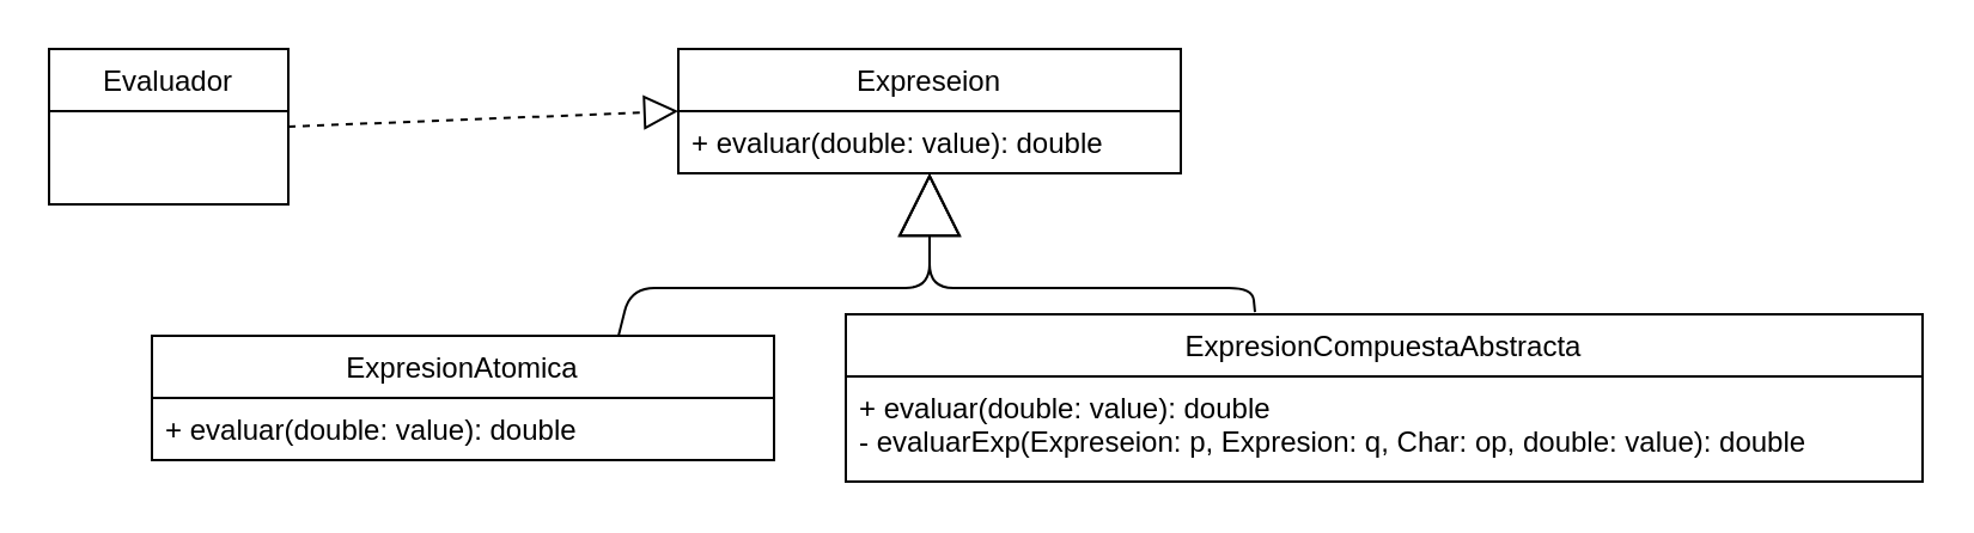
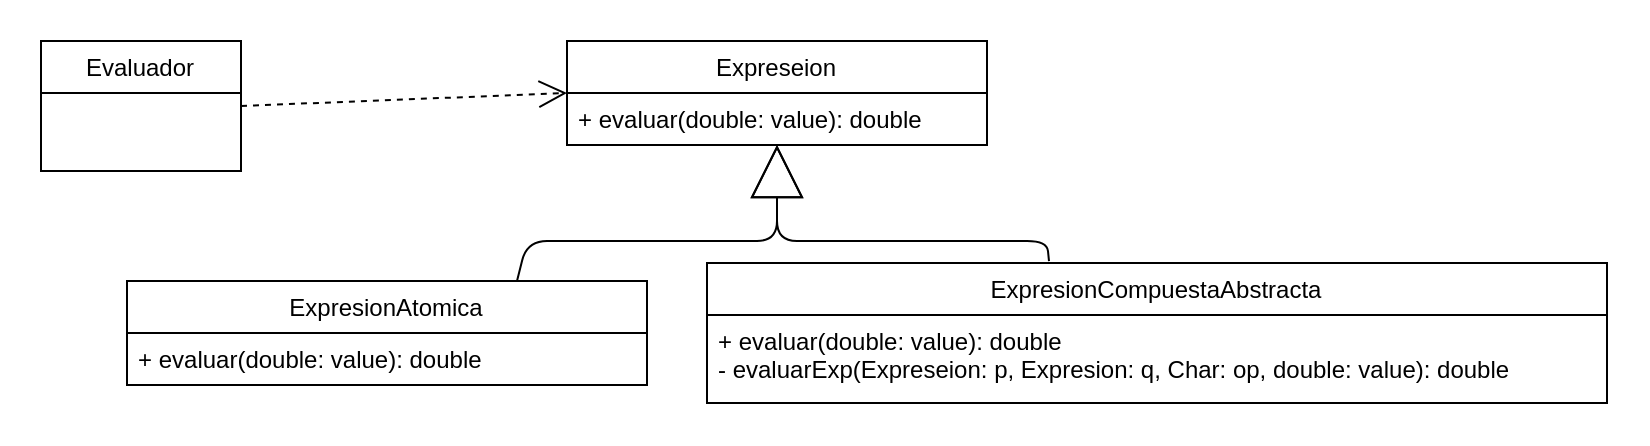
  <mxCell id="0" />
  <mxCell id="1" parent="0" />
  <mxCell id="2" value="Evaluador" style="swimlane;fontStyle=0;childLayout=stackLayout;horizontal=1;startSize=26;fillColor=none;horizontalStack=0;resizeParent=1;resizeParentMax=0;resizeLast=0;collapsible=1;marginBottom=0;" parent="1" vertex="1"><mxGeometry x="20" y="20" width="100" height="65" as="geometry" /></mxCell>
  <mxCell id="3" value="Expreseion" style="swimlane;fontStyle=0;childLayout=stackLayout;horizontal=1;startSize=26;fillColor=none;horizontalStack=0;resizeParent=1;resizeParentMax=0;resizeLast=0;collapsible=1;marginBottom=0;" parent="1" vertex="1"><mxGeometry x="283" y="20" width="210" height="52" as="geometry" /></mxCell>
  <mxCell id="4" value="+ evaluar(double: value): double" style="text;strokeColor=none;fillColor=none;align=left;verticalAlign=top;spacingLeft=4;spacingRight=4;overflow=hidden;rotatable=0;points=[[0,0.5],[1,0.5]];portConstraint=eastwest;" parent="3" vertex="1"><mxGeometry y="26" width="210" height="26" as="geometry" /></mxCell>
- <mxCell id="5" value="" style="endArrow=block;dashed=1;endFill=0;endSize=12;html=1;exitX=1;exitY=0.5;exitDx=0;exitDy=0;entryX=0;entryY=0.5;entryDx=0;entryDy=0;" parent="1" source="2" target="3" edge="1"><mxGeometry width="160" relative="1" as="geometry"><mxPoint x="253" y="170" as="sourcePoint" /><mxPoint x="413" y="170" as="targetPoint" /></mxGeometry></mxCell>
+ <mxCell id="5" value="" style="endArrow=open;dashed=1;endFill=0;endSize=12;html=1;exitX=1;exitY=0.5;exitDx=0;exitDy=0;entryX=0;entryY=0.5;entryDx=0;entryDy=0;" parent="1" source="2" target="3" edge="1"><mxGeometry width="160" relative="1" as="geometry"><mxPoint x="253" y="170" as="sourcePoint" /><mxPoint x="413" y="170" as="targetPoint" /></mxGeometry></mxCell>
  <mxCell id="6" value="ExpresionAtomica" style="swimlane;fontStyle=0;childLayout=stackLayout;horizontal=1;startSize=26;fillColor=none;horizontalStack=0;resizeParent=1;resizeParentMax=0;resizeLast=0;collapsible=1;marginBottom=0;" parent="1" vertex="1"><mxGeometry x="63" y="140" width="260" height="52" as="geometry" /></mxCell>
  <mxCell id="7" value="+ evaluar(double: value): double" style="text;strokeColor=none;fillColor=none;align=left;verticalAlign=top;spacingLeft=4;spacingRight=4;overflow=hidden;rotatable=0;points=[[0,0.5],[1,0.5]];portConstraint=eastwest;" parent="6" vertex="1"><mxGeometry y="26" width="260" height="26" as="geometry" /></mxCell>
  <mxCell id="8" value="ExpresionCompuestaAbstracta" style="swimlane;fontStyle=0;childLayout=stackLayout;horizontal=1;startSize=26;fillColor=none;horizontalStack=0;resizeParent=1;resizeParentMax=0;resizeLast=0;collapsible=1;marginBottom=0;" parent="1" vertex="1"><mxGeometry x="353" y="131" width="450" height="70" as="geometry" /></mxCell>
  <mxCell id="9" value="+ evaluar(double: value): double&#10;- evaluarExp(Expreseion: p, Expresion: q, Char: op, double: value): double" style="text;strokeColor=none;fillColor=none;align=left;verticalAlign=top;spacingLeft=4;spacingRight=4;overflow=hidden;rotatable=0;points=[[0,0.5],[1,0.5]];portConstraint=eastwest;" parent="8" vertex="1"><mxGeometry y="26" width="450" height="44" as="geometry" /></mxCell>
  <mxCell id="10" value="" style="endArrow=block;endFill=0;endSize=24;html=1;exitX=0.75;exitY=0;exitDx=0;exitDy=0;" parent="1" source="6" target="4" edge="1"><mxGeometry width="160" relative="1" as="geometry"><mxPoint x="323" y="170" as="sourcePoint" /><mxPoint x="483" y="170" as="targetPoint" /><Array as="points"><mxPoint x="263" y="120" /><mxPoint x="388" y="120" /></Array></mxGeometry></mxCell>
  <mxCell id="11" value="" style="endArrow=block;endFill=0;endSize=24;html=1;exitX=0.38;exitY=-0.013;exitDx=0;exitDy=0;exitPerimeter=0;" parent="1" source="8" target="4" edge="1"><mxGeometry width="160" relative="1" as="geometry"><mxPoint x="278" y="150" as="sourcePoint" /><mxPoint x="383" y="82" as="targetPoint" /><Array as="points"><mxPoint x="523" y="120" /><mxPoint x="453" y="120" /><mxPoint x="388" y="120" /></Array></mxGeometry></mxCell>
